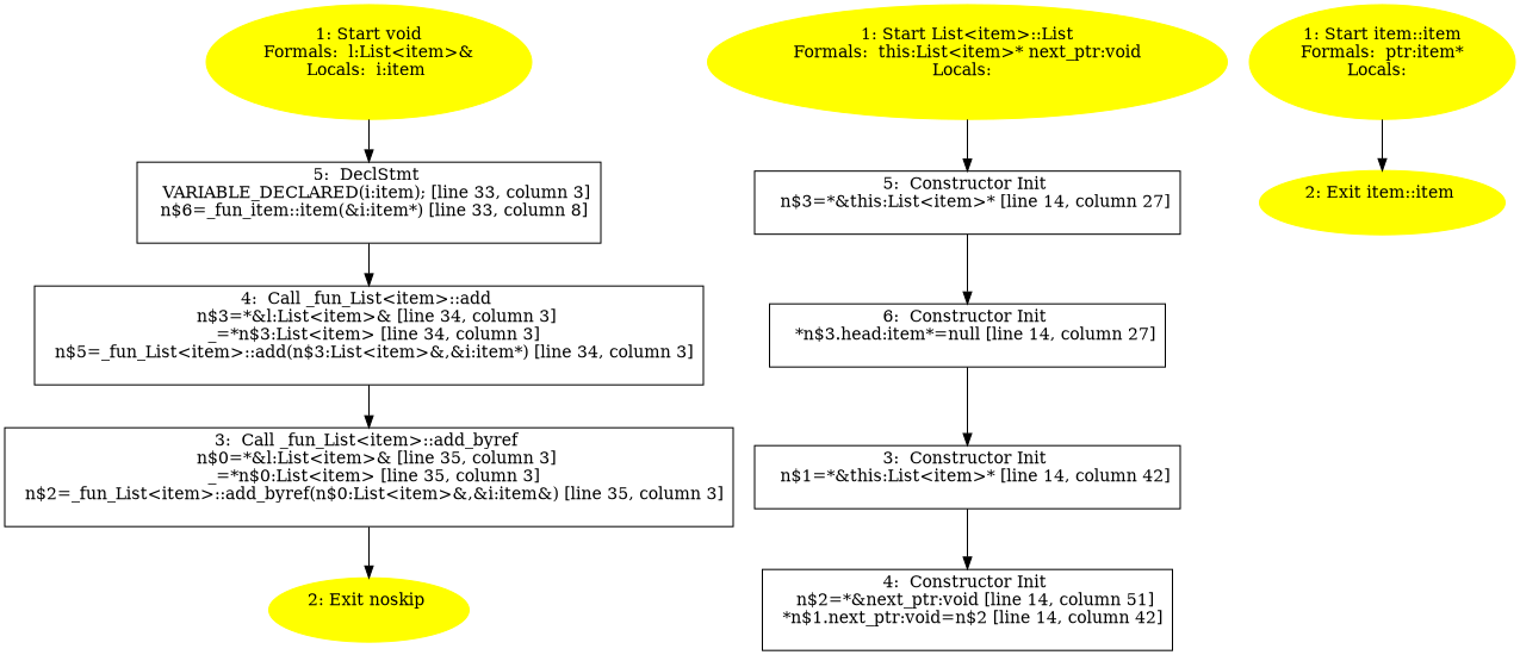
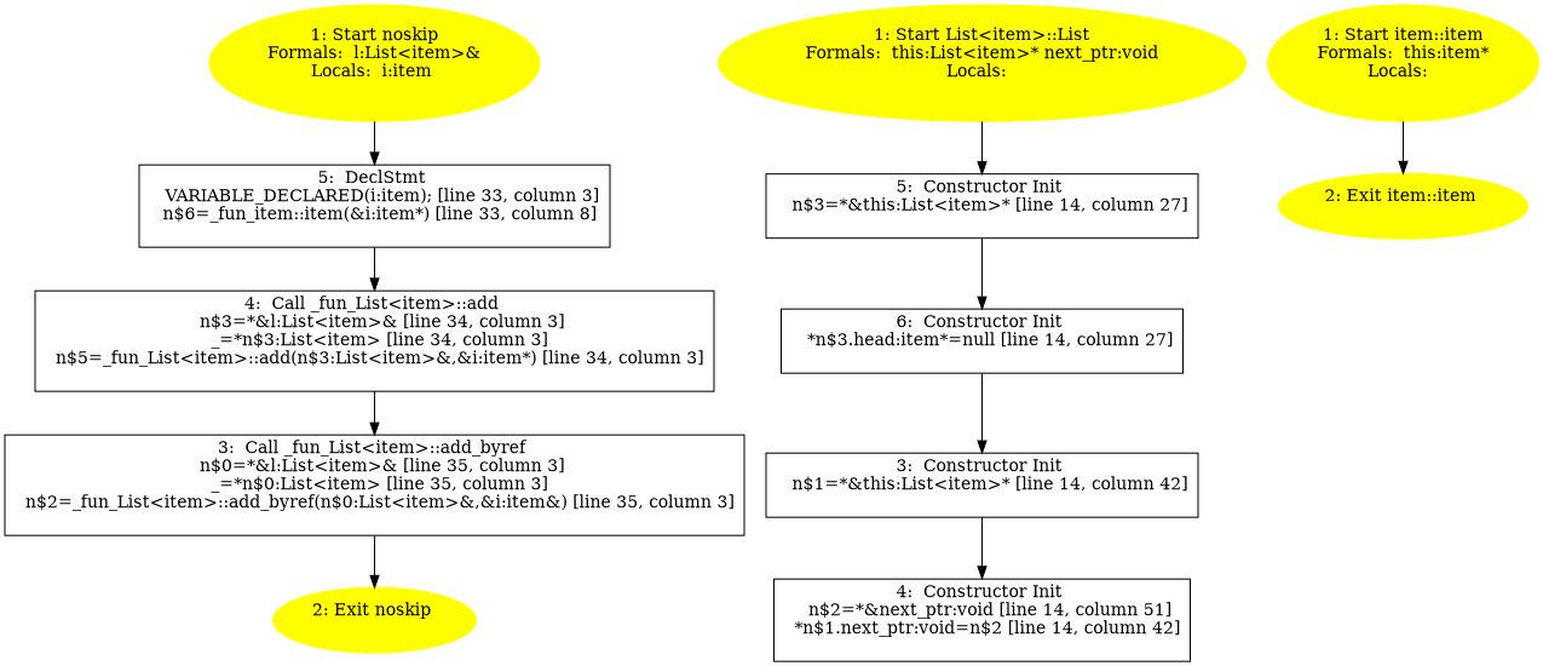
  digraph {
    node [shape=box]
-   n1 [color=yellow label="1: Start void\nFormals:  l:List<item>&\nLocals:  i:item \n  " style=filled shape=""]
+   n1 [color=yellow label="1: Start noskip\nFormals:  l:List<item>&\nLocals:  i:item \n  " style=filled shape=""]
    n2 [label="5:  DeclStmt \n   VARIABLE_DECLARED(i:item); [line 33, column 3]\n  n$6=_fun_item::item(&i:item*) [line 33, column 8]\n "]
    n3 [label="4:  Call _fun_List<item>::add \n   n$3=*&l:List<item>& [line 34, column 3]\n  _=*n$3:List<item> [line 34, column 3]\n  n$5=_fun_List<item>::add(n$3:List<item>&,&i:item*) [line 34, column 3]\n "]
    n4 [label="3:  Call _fun_List<item>::add_byref \n   n$0=*&l:List<item>& [line 35, column 3]\n  _=*n$0:List<item> [line 35, column 3]\n  n$2=_fun_List<item>::add_byref(n$0:List<item>&,&i:item&) [line 35, column 3]\n "]
    n5 [color=yellow label="2: Exit noskip \n  " style=filled shape=""]
    n6 [color=yellow label="1: Start List<item>::List\nFormals:  this:List<item>* next_ptr:void\nLocals:  \n  " style=filled shape=""]
    n7 [label="5:  Constructor Init \n   n$3=*&this:List<item>* [line 14, column 27]\n "]
    n8 [label="6:  Constructor Init \n   *n$3.head:item*=null [line 14, column 27]\n "]
    n9 [label="3:  Constructor Init \n   n$1=*&this:List<item>* [line 14, column 42]\n "]
    n10 [label="4:  Constructor Init \n   n$2=*&next_ptr:void [line 14, column 51]\n  *n$1.next_ptr:void=n$2 [line 14, column 42]\n "]
-   n11 [color=yellow label="1: Start item::item\nFormals:  ptr:item*\nLocals:  \n  " style=filled shape=""]
+   n11 [color=yellow label="1: Start item::item\nFormals:  this:item*\nLocals:  \n  " style=filled shape=""]
    n12 [color=yellow label="2: Exit item::item \n  " style=filled shape=""]
    n1 -> n2
    n2 -> n3
    n3 -> n4
    n4 -> n5
    n6 -> n7
    n7 -> n8
    n8 -> n9
    n9 -> n10
    n11 -> n12
  }
